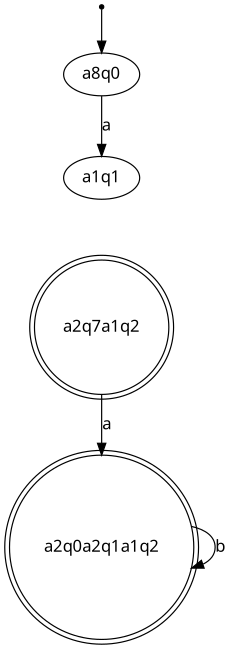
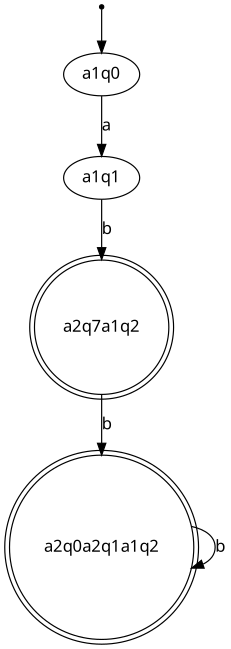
  digraph {
    fontname="Noto Sans"
    node [fontname="Noto Sans"]
    edge [fontname="Noto Sans"]
    inic [shape=point]
-   a1q0 [label=a8q0]
+   a1q0
    a1q1
    n4 [label=a2q7a1q2 shape=doublecircle]
    a2q0a2q1a1q2 [shape=doublecircle]
    inic -> a1q0
    a1q0 -> a1q1 [label=a]
-   n4 -> a2q0a2q1a1q2 [label=a]
+   a1q1 -> n4 [label=b]
+   n4 -> a2q0a2q1a1q2 [label=b]
    a2q0a2q1a1q2 -> a2q0a2q1a1q2 [label=b]
  }
